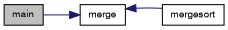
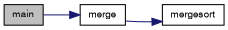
  digraph {
    rankdir=LR
    node [color=black fillcolor=white fontname=FreeSans fontsize=10 shape=record style=filled]
    edge [color=midnightblue fontname=FreeSans fontsize=10 labelfontname=FreeSans labelfontsize=10 style=solid]
    n1 [fillcolor=grey75 fontcolor=black height=0.2 label=main width=0.4]
    n2 [height=0.2 label=merge width=0.4]
    n3 [height=0.2 label=mergesort width=0.4]
    n1 -> n2
-   n3 -> n2
+   n2 -> n3
  }
